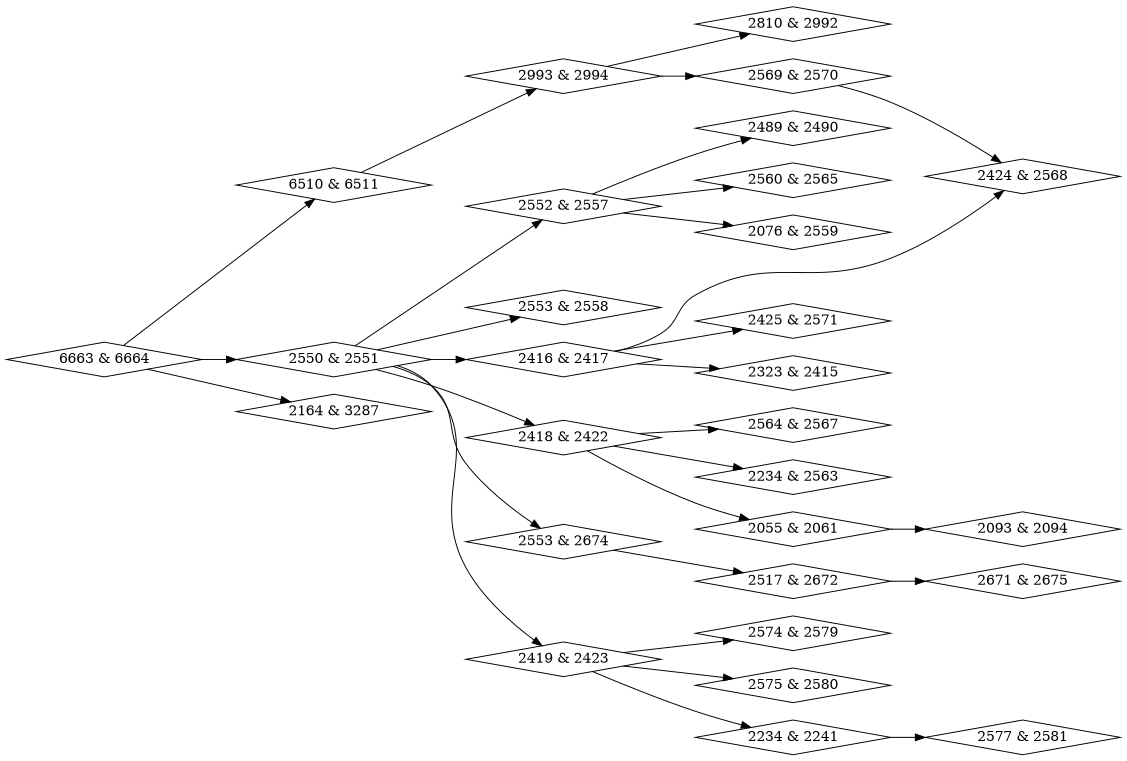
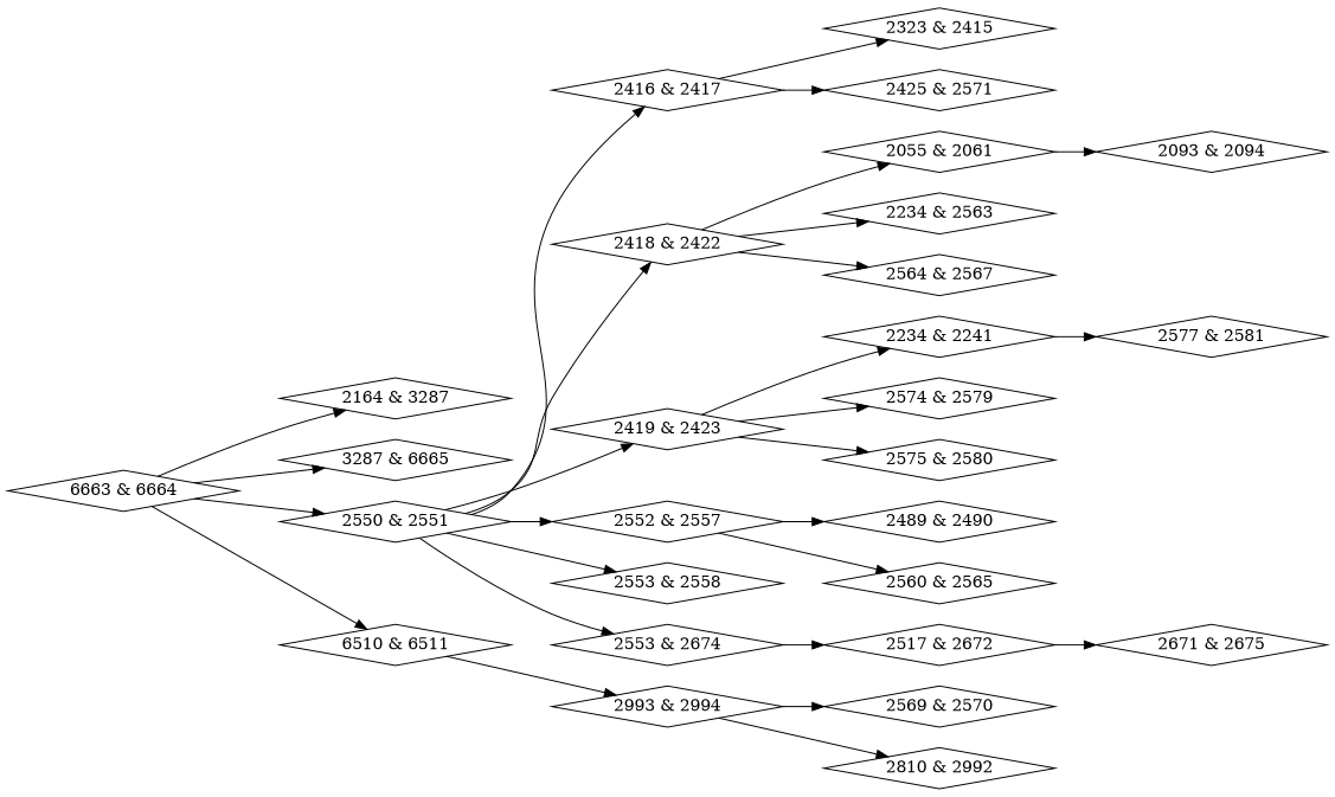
  digraph {
    rankdir=LR
    node [shape=diamond]
    n1 [label="2055 & 2061"]
    n2 [label="2093 & 2094"]
-   n3 [label="2076 & 2559"]
    n4 [label="2164 & 3287"]
+   n5 [label="3287 & 6665"]
    n6 [label="2234 & 2241"]
    n7 [label="2577 & 2581"]
    n8 [label="2234 & 2563"]
    n9 [label="2323 & 2415"]
    n10 [label="2416 & 2417"]
-   n11 [label="2424 & 2568"]
    n12 [label="2425 & 2571"]
    n13 [label="2418 & 2422"]
    n14 [label="2564 & 2567"]
    n15 [label="2419 & 2423"]
    n16 [label="2574 & 2579"]
    n17 [label="2575 & 2580"]
    n18 [label="2489 & 2490"]
    n19 [label="2517 & 2672"]
    n20 [label="2671 & 2675"]
    n21 [label="2550 & 2551"]
    n22 [label="2552 & 2557"]
    n23 [label="2553 & 2558"]
    n24 [label="2553 & 2674"]
    n25 [label="2560 & 2565"]
    n26 [label="2569 & 2570"]
    n27 [label="2810 & 2992"]
    n28 [label="2993 & 2994"]
    n29 [label="6510 & 6511"]
    n30 [label="6663 & 6664"]
    n1 -> n2
    n6 -> n7
    n10 -> n9
-   n10 -> n11
    n10 -> n12
    n13 -> n1
    n13 -> n8
    n13 -> n14
    n15 -> n6
    n15 -> n16
    n15 -> n17
    n19 -> n20
    n21 -> n10
    n21 -> n13
    n21 -> n15
    n21 -> n22
    n21 -> n23
    n21 -> n24
-   n22 -> n3
    n22 -> n18
    n22 -> n25
    n24 -> n19
-   n26 -> n11
    n28 -> n26
    n28 -> n27
    n29 -> n28
    n30 -> n4
+   n30 -> n5
    n30 -> n21
    n30 -> n29
  }
